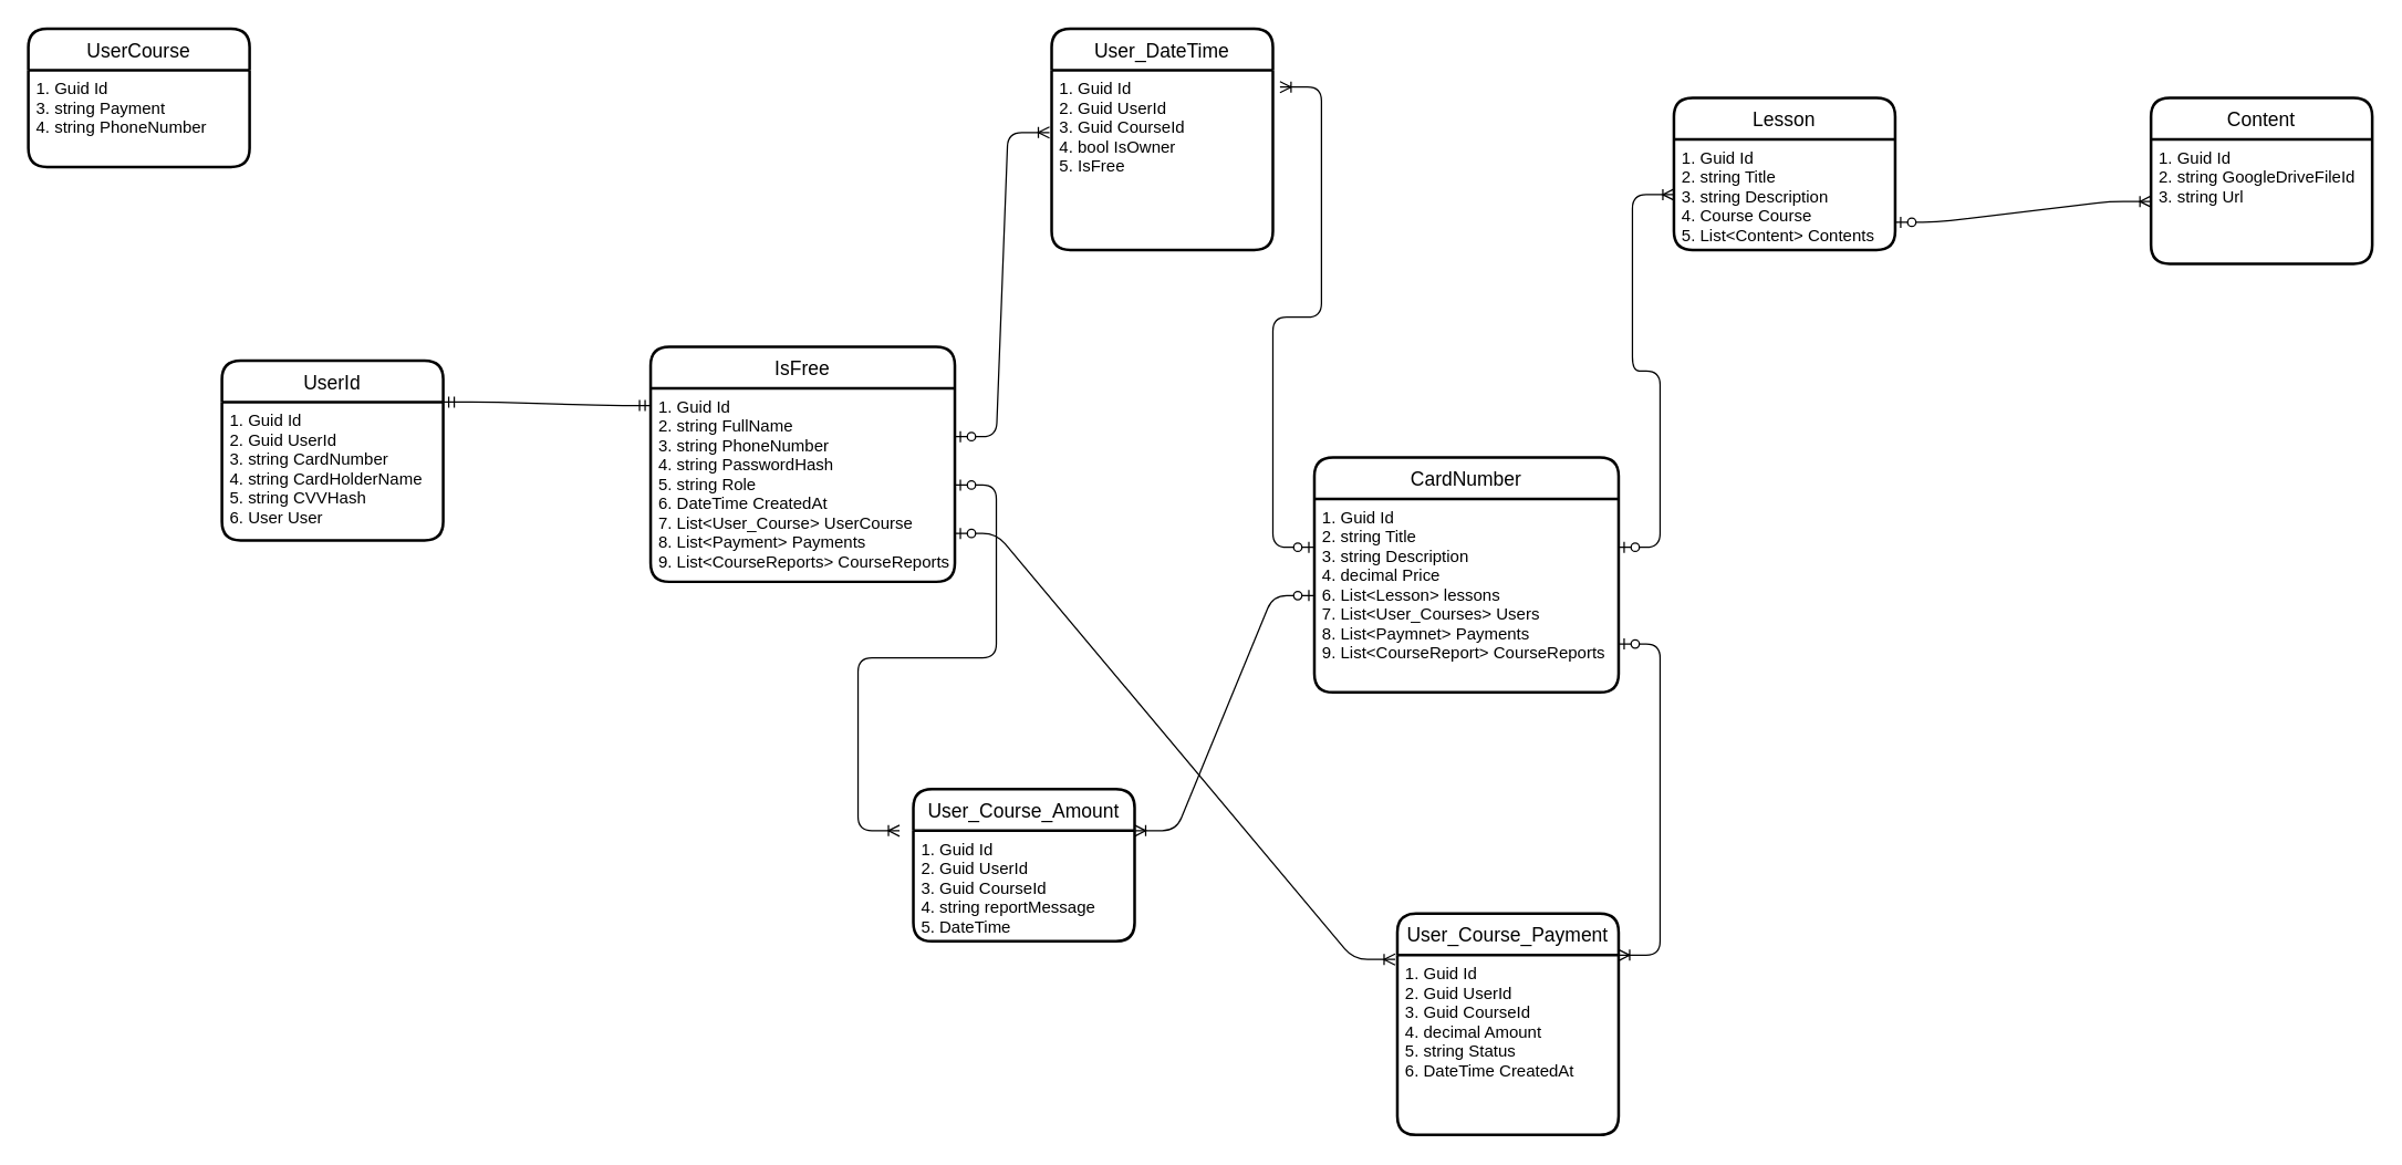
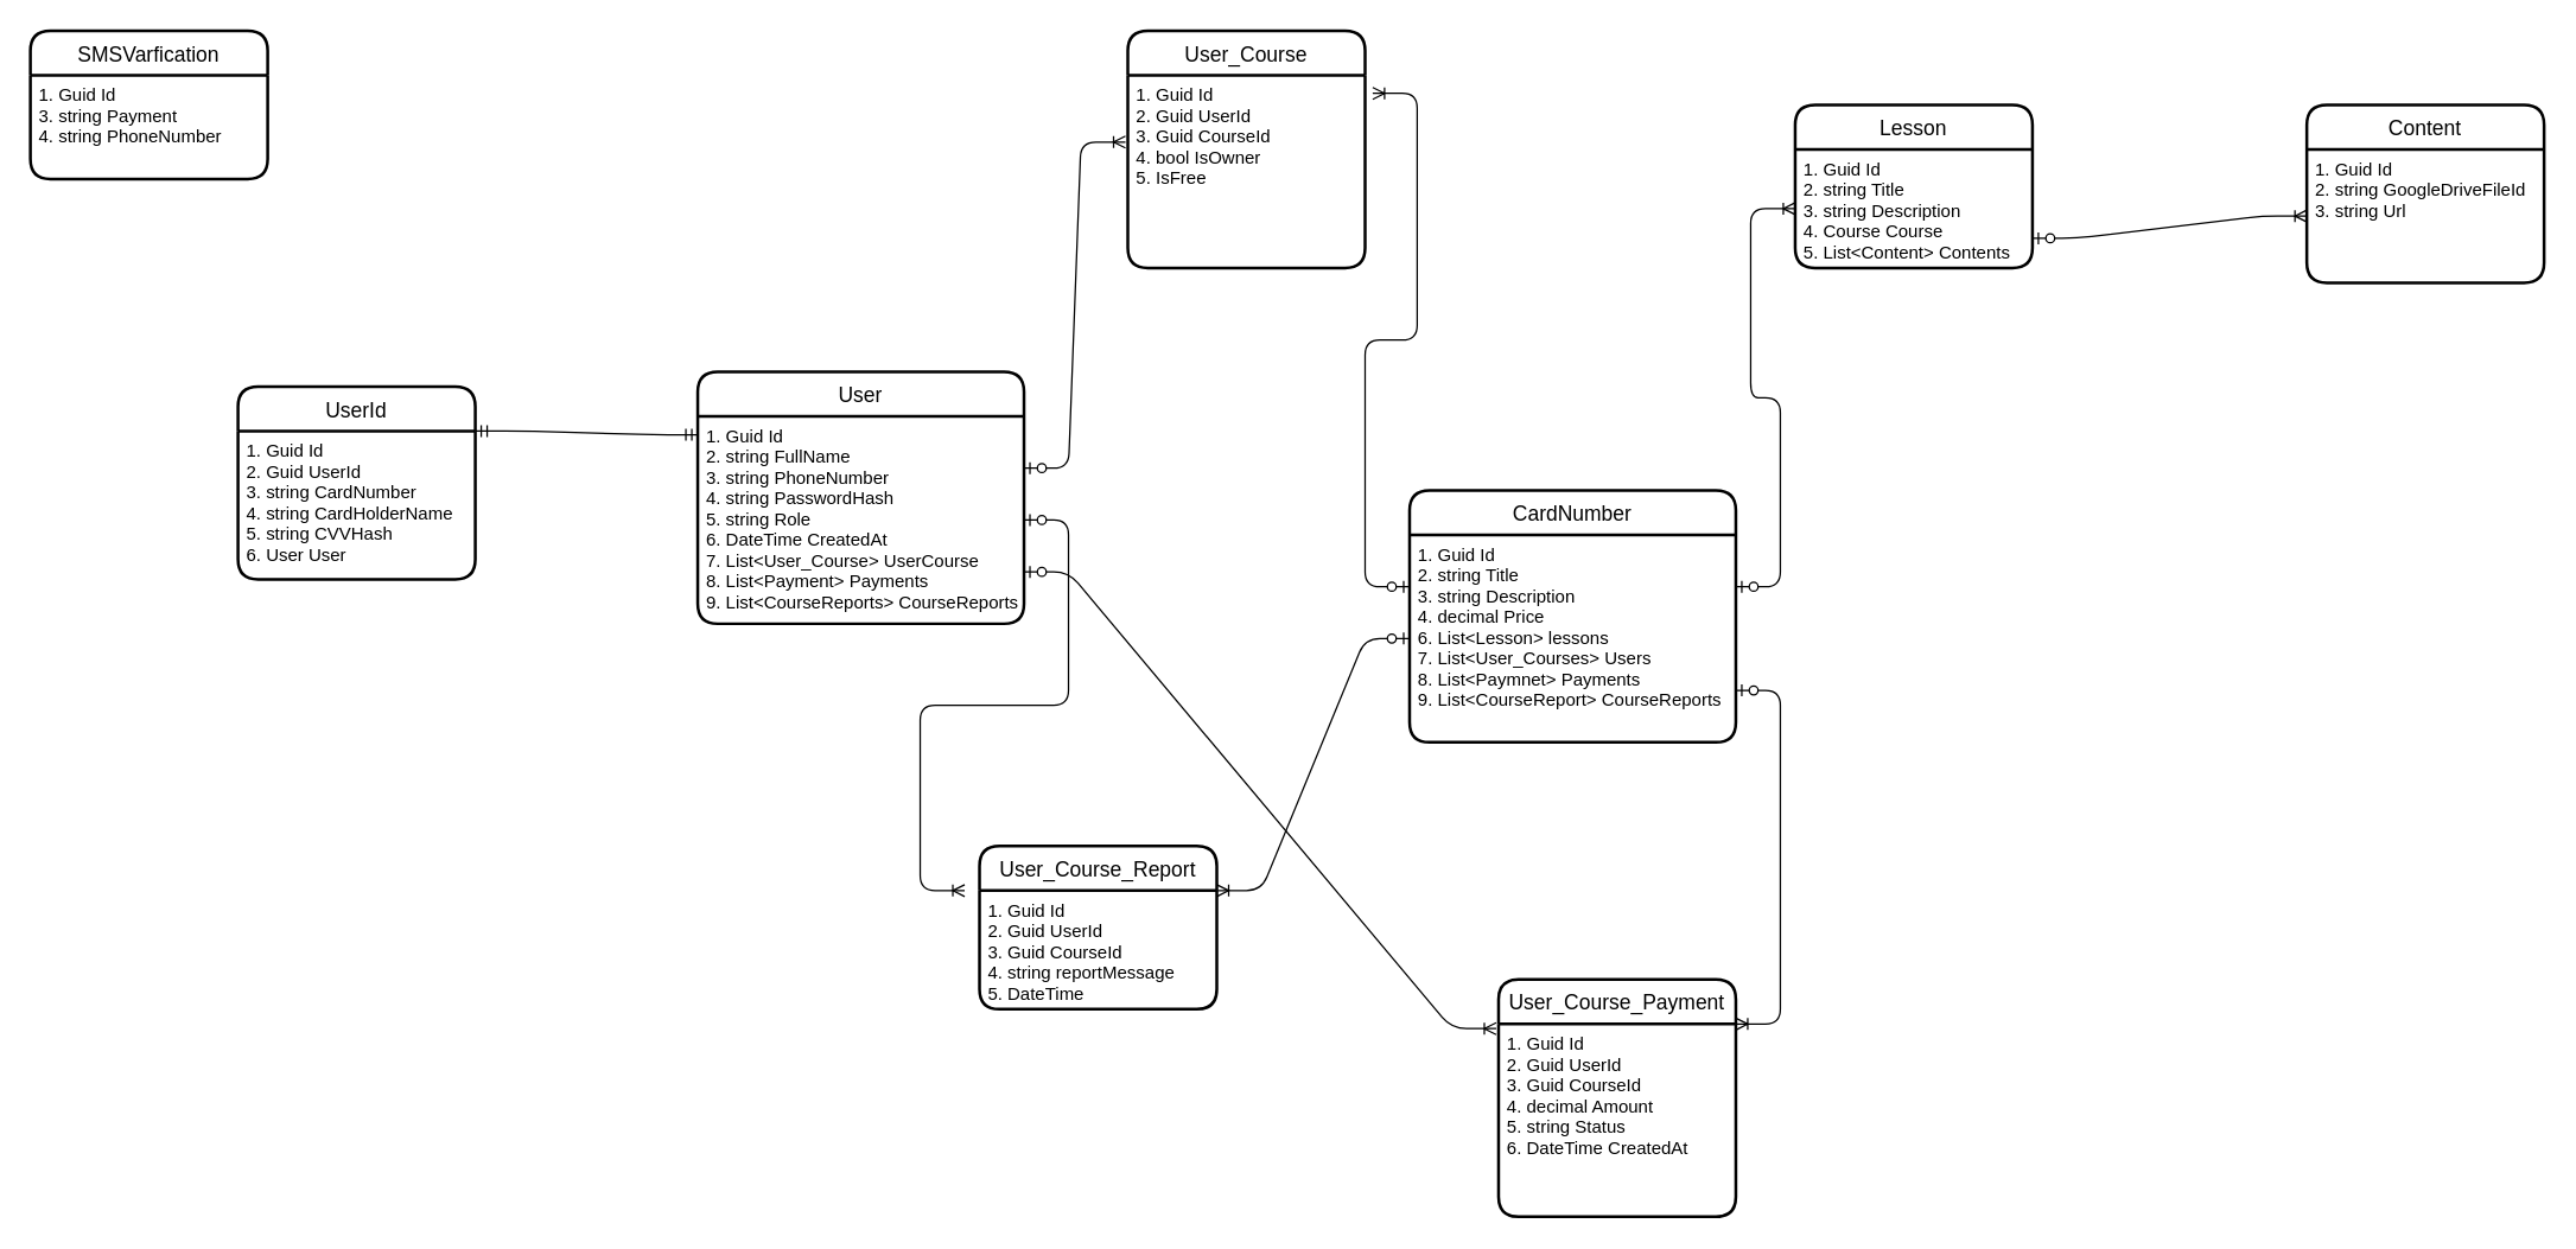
  <mxCell id="0" />
  <mxCell id="1" parent="0" />
- <mxCell id="2" value="IsFree" style="swimlane;childLayout=stackLayout;horizontal=1;startSize=30;horizontalStack=0;rounded=1;fontSize=14;fontStyle=0;strokeWidth=2;resizeParent=0;resizeLast=1;shadow=0;dashed=0;align=center;" parent="1" vertex="1"><mxGeometry x="470" y="250" width="220" height="170" as="geometry" /></mxCell>
+ <mxCell id="2" value="User" style="swimlane;childLayout=stackLayout;horizontal=1;startSize=30;horizontalStack=0;rounded=1;fontSize=14;fontStyle=0;strokeWidth=2;resizeParent=0;resizeLast=1;shadow=0;dashed=0;align=center;" parent="1" vertex="1"><mxGeometry x="470" y="250" width="220" height="170" as="geometry" /></mxCell>
  <mxCell id="3" value="1. Guid Id&#10;2. string FullName&#10;3. string PhoneNumber&#10;4. string PasswordHash&#10;5. string Role &#10;6. DateTime CreatedAt  &#10;7. List&lt;User_Course&gt; UserCourse&#10;8. List&lt;Payment&gt; Payments&#10;9. List&lt;CourseReports&gt; CourseReports" style="align=left;strokeColor=none;fillColor=none;spacingLeft=4;fontSize=12;verticalAlign=top;resizable=0;rotatable=0;part=1;" parent="2" vertex="1"><mxGeometry y="30" width="220" height="140" as="geometry" /></mxCell>
  <mxCell id="4" value="CardNumber" style="swimlane;childLayout=stackLayout;horizontal=1;startSize=30;horizontalStack=0;rounded=1;fontSize=14;fontStyle=0;strokeWidth=2;resizeParent=0;resizeLast=1;shadow=0;dashed=0;align=center;" parent="1" vertex="1"><mxGeometry x="950" y="330" width="220" height="170" as="geometry" /></mxCell>
  <mxCell id="5" value="1. Guid Id&#10;2. string Title&#10;3. string Description&#10;4. decimal Price&#10;6. List&lt;Lesson&gt; lessons&#10;7. List&lt;User_Courses&gt; Users&#10;8. List&lt;Paymnet&gt; Payments&#10;9. List&lt;CourseReport&gt; CourseReports" style="align=left;strokeColor=none;fillColor=none;spacingLeft=4;fontSize=12;verticalAlign=top;resizable=0;rotatable=0;part=1;" parent="4" vertex="1"><mxGeometry y="30" width="220" height="140" as="geometry" /></mxCell>
  <mxCell id="6" value="User_Course_Payment" style="swimlane;childLayout=stackLayout;horizontal=1;startSize=30;horizontalStack=0;rounded=1;fontSize=14;fontStyle=0;strokeWidth=2;resizeParent=0;resizeLast=1;shadow=0;dashed=0;align=center;" parent="1" vertex="1"><mxGeometry x="1010" y="660" width="160" height="160" as="geometry" /></mxCell>
  <mxCell id="7" value="1. Guid Id&#10;2. Guid UserId&#10;3. Guid CourseId&#10;4. decimal Amount&#10;5. string Status&#10;6. DateTime CreatedAt&#10;" style="align=left;strokeColor=none;fillColor=none;spacingLeft=4;fontSize=12;verticalAlign=top;resizable=0;rotatable=0;part=1;" parent="6" vertex="1"><mxGeometry y="30" width="160" height="130" as="geometry" /></mxCell>
- <mxCell id="8" value="UserCourse" style="swimlane;childLayout=stackLayout;horizontal=1;startSize=30;horizontalStack=0;rounded=1;fontSize=14;fontStyle=0;strokeWidth=2;resizeParent=0;resizeLast=1;shadow=0;dashed=0;align=center;" parent="1" vertex="1"><mxGeometry x="20" y="20" width="160" height="100" as="geometry" /></mxCell>
+ <mxCell id="8" value="SMSVarfication" style="swimlane;childLayout=stackLayout;horizontal=1;startSize=30;horizontalStack=0;rounded=1;fontSize=14;fontStyle=0;strokeWidth=2;resizeParent=0;resizeLast=1;shadow=0;dashed=0;align=center;" parent="1" vertex="1"><mxGeometry x="20" y="20" width="160" height="100" as="geometry" /></mxCell>
  <mxCell id="9" value="1. Guid Id&#10;3. string Payment&#10;4. string PhoneNumber&#10;&#10;" style="align=left;strokeColor=none;fillColor=none;spacingLeft=4;fontSize=12;verticalAlign=top;resizable=0;rotatable=0;part=1;" parent="8" vertex="1"><mxGeometry y="30" width="160" height="70" as="geometry" /></mxCell>
  <mxCell id="10" value="UserId" style="swimlane;childLayout=stackLayout;horizontal=1;startSize=30;horizontalStack=0;rounded=1;fontSize=14;fontStyle=0;strokeWidth=2;resizeParent=0;resizeLast=1;shadow=0;dashed=0;align=center;" parent="1" vertex="1"><mxGeometry x="160" y="260" width="160" height="130" as="geometry" /></mxCell>
  <mxCell id="11" value="1. Guid Id&#10;2. Guid UserId&#10;3. string CardNumber&#10;4. string CardHolderName&#10;5. string CVVHash&#10;6. User User&#10;&#10;" style="align=left;strokeColor=none;fillColor=none;spacingLeft=4;fontSize=12;verticalAlign=top;resizable=0;rotatable=0;part=1;" parent="10" vertex="1"><mxGeometry y="30" width="160" height="100" as="geometry" /></mxCell>
- <mxCell id="12" value="User_Course_Amount" style="swimlane;childLayout=stackLayout;horizontal=1;startSize=30;horizontalStack=0;rounded=1;fontSize=14;fontStyle=0;strokeWidth=2;resizeParent=0;resizeLast=1;shadow=0;dashed=0;align=center;" parent="1" vertex="1"><mxGeometry x="660" y="570" width="160" height="110" as="geometry" /></mxCell>
+ <mxCell id="12" value="User_Course_Report" style="swimlane;childLayout=stackLayout;horizontal=1;startSize=30;horizontalStack=0;rounded=1;fontSize=14;fontStyle=0;strokeWidth=2;resizeParent=0;resizeLast=1;shadow=0;dashed=0;align=center;" parent="1" vertex="1"><mxGeometry x="660" y="570" width="160" height="110" as="geometry" /></mxCell>
  <mxCell id="13" value="1. Guid Id&#10;2. Guid UserId&#10;3. Guid CourseId&#10;4. string reportMessage&#10;5. DateTime  " style="align=left;strokeColor=none;fillColor=none;spacingLeft=4;fontSize=12;verticalAlign=top;resizable=0;rotatable=0;part=1;" parent="12" vertex="1"><mxGeometry y="30" width="160" height="80" as="geometry" /></mxCell>
  <mxCell id="14" value="" style="edgeStyle=entityRelationEdgeStyle;fontSize=12;html=1;endArrow=ERoneToMany;startArrow=ERzeroToOne;exitX=1;exitY=0.75;exitDx=0;exitDy=0;entryX=-0.01;entryY=0.207;entryDx=0;entryDy=0;entryPerimeter=0;" parent="1" source="3" target="6" edge="1"><mxGeometry width="100" height="100" relative="1" as="geometry"><mxPoint x="703.04" y="284.4" as="sourcePoint" /><mxPoint x="750" y="500" as="targetPoint" /></mxGeometry></mxCell>
  <mxCell id="15" value="" style="edgeStyle=entityRelationEdgeStyle;fontSize=12;html=1;endArrow=ERoneToMany;startArrow=ERzeroToOne;exitX=1;exitY=0.75;exitDx=0;exitDy=0;entryX=1;entryY=0;entryDx=0;entryDy=0;" parent="1" source="5" target="7" edge="1"><mxGeometry width="100" height="100" relative="1" as="geometry"><mxPoint x="700" y="377.5" as="sourcePoint" /><mxPoint x="1220" y="800" as="targetPoint" /></mxGeometry></mxCell>
  <mxCell id="16" value="" style="edgeStyle=entityRelationEdgeStyle;fontSize=12;html=1;endArrow=ERmandOne;startArrow=ERmandOne;exitX=0;exitY=0.25;exitDx=0;exitDy=0;entryX=1;entryY=0;entryDx=0;entryDy=0;" parent="1" source="2" target="11" edge="1"><mxGeometry width="100" height="100" relative="1" as="geometry"><mxPoint x="820" y="310" as="sourcePoint" /><mxPoint x="320" y="283" as="targetPoint" /></mxGeometry></mxCell>
  <mxCell id="17" value="Content" style="swimlane;childLayout=stackLayout;horizontal=1;startSize=30;horizontalStack=0;rounded=1;fontSize=14;fontStyle=0;strokeWidth=2;resizeParent=0;resizeLast=1;shadow=0;dashed=0;align=center;" parent="1" vertex="1"><mxGeometry x="1555" y="70" width="160" height="120" as="geometry" /></mxCell>
  <mxCell id="18" value="1. Guid Id&#10;2. string GoogleDriveFileId&#10;3. string Url&#10;" style="align=left;strokeColor=none;fillColor=none;spacingLeft=4;fontSize=12;verticalAlign=top;resizable=0;rotatable=0;part=1;" parent="17" vertex="1"><mxGeometry y="30" width="160" height="90" as="geometry" /></mxCell>
  <mxCell id="19" value="Lesson" style="swimlane;childLayout=stackLayout;horizontal=1;startSize=30;horizontalStack=0;rounded=1;fontSize=14;fontStyle=0;strokeWidth=2;resizeParent=0;resizeLast=1;shadow=0;dashed=0;align=center;" parent="1" vertex="1"><mxGeometry x="1210" y="70" width="160" height="110" as="geometry" /></mxCell>
  <mxCell id="20" value="1. Guid Id&#10;2. string Title&#10;3. string Description&#10;4. Course Course&#10;5. List&lt;Content&gt; Contents&#10;" style="align=left;strokeColor=none;fillColor=none;spacingLeft=4;fontSize=12;verticalAlign=top;resizable=0;rotatable=0;part=1;" parent="19" vertex="1"><mxGeometry y="30" width="160" height="80" as="geometry" /></mxCell>
- <mxCell id="21" value="User_DateTime" style="swimlane;childLayout=stackLayout;horizontal=1;startSize=30;horizontalStack=0;rounded=1;fontSize=14;fontStyle=0;strokeWidth=2;resizeParent=0;resizeLast=1;shadow=0;dashed=0;align=center;" parent="1" vertex="1"><mxGeometry x="760" y="20" width="160" height="160" as="geometry" /></mxCell>
+ <mxCell id="21" value="User_Course" style="swimlane;childLayout=stackLayout;horizontal=1;startSize=30;horizontalStack=0;rounded=1;fontSize=14;fontStyle=0;strokeWidth=2;resizeParent=0;resizeLast=1;shadow=0;dashed=0;align=center;" parent="1" vertex="1"><mxGeometry x="760" y="20" width="160" height="160" as="geometry" /></mxCell>
  <mxCell id="22" value="1. Guid Id&#10;2. Guid UserId &#10;3. Guid CourseId&#10;4. bool IsOwner&#10;5. IsFree" style="align=left;strokeColor=none;fillColor=none;spacingLeft=4;fontSize=12;verticalAlign=top;resizable=0;rotatable=0;part=1;" parent="21" vertex="1"><mxGeometry y="30" width="160" height="130" as="geometry" /></mxCell>
  <mxCell id="23" value="" style="edgeStyle=entityRelationEdgeStyle;fontSize=12;html=1;endArrow=ERoneToMany;startArrow=ERzeroToOne;exitX=1;exitY=0.25;exitDx=0;exitDy=0;entryX=0;entryY=0.5;entryDx=0;entryDy=0;" parent="1" source="5" target="20" edge="1"><mxGeometry width="100" height="100" relative="1" as="geometry"><mxPoint x="970" y="380" as="sourcePoint" /><mxPoint x="1180" y="390" as="targetPoint" /></mxGeometry></mxCell>
  <mxCell id="24" value="" style="edgeStyle=entityRelationEdgeStyle;fontSize=12;html=1;endArrow=ERoneToMany;startArrow=ERzeroToOne;exitX=1;exitY=0.5;exitDx=0;exitDy=0;" edge="1" parent="1" source="3"><mxGeometry width="100" height="100" relative="1" as="geometry"><mxPoint x="700" y="395" as="sourcePoint" /><mxPoint x="650" y="600" as="targetPoint" /></mxGeometry></mxCell>
  <mxCell id="25" value="" style="edgeStyle=entityRelationEdgeStyle;fontSize=12;html=1;endArrow=ERoneToMany;startArrow=ERzeroToOne;exitX=0;exitY=0.5;exitDx=0;exitDy=0;entryX=1;entryY=0;entryDx=0;entryDy=0;" edge="1" parent="1" source="5" target="13"><mxGeometry width="100" height="100" relative="1" as="geometry"><mxPoint x="710" y="405" as="sourcePoint" /><mxPoint x="1028.4" y="713.12" as="targetPoint" /></mxGeometry></mxCell>
  <mxCell id="26" value="" style="edgeStyle=entityRelationEdgeStyle;fontSize=12;html=1;endArrow=ERoneToMany;startArrow=ERzeroToOne;exitX=1;exitY=0.25;exitDx=0;exitDy=0;entryX=-0.01;entryY=0.347;entryDx=0;entryDy=0;entryPerimeter=0;" parent="1" source="3" target="22" edge="1"><mxGeometry width="100" height="100" relative="1" as="geometry"><mxPoint x="990" y="380" as="sourcePoint" /><mxPoint x="990" y="660" as="targetPoint" /></mxGeometry></mxCell>
  <mxCell id="27" value="" style="edgeStyle=entityRelationEdgeStyle;fontSize=12;html=1;endArrow=ERoneToMany;startArrow=ERzeroToOne;exitX=0;exitY=0.25;exitDx=0;exitDy=0;entryX=1.032;entryY=0.094;entryDx=0;entryDy=0;entryPerimeter=0;" parent="1" source="5" target="22" edge="1"><mxGeometry width="100" height="100" relative="1" as="geometry"><mxPoint x="767.76" y="58.96" as="sourcePoint" /><mxPoint x="680" y="300" as="targetPoint" /></mxGeometry></mxCell>
  <mxCell id="28" value="" style="edgeStyle=entityRelationEdgeStyle;fontSize=12;html=1;endArrow=ERoneToMany;startArrow=ERzeroToOne;exitX=1;exitY=0.75;exitDx=0;exitDy=0;" edge="1" parent="1" source="20" target="18"><mxGeometry width="100" height="100" relative="1" as="geometry"><mxPoint x="1180" y="405" as="sourcePoint" /><mxPoint x="1220" y="150" as="targetPoint" /></mxGeometry></mxCell>
